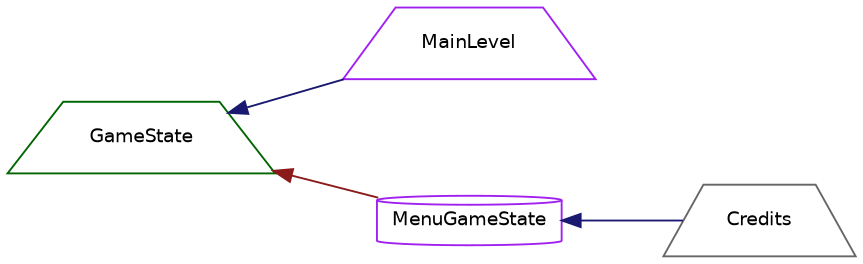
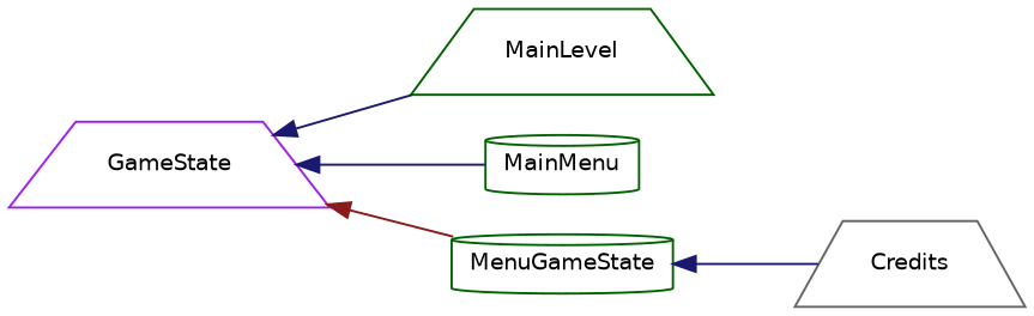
  digraph {
    rankdir=LR
    node [color=darkgreen fillcolor=white fontname=Helvetica fontsize=10 shape=trapezium style=filled]
    edge [color=midnightblue dir=back fontname=Helvetica fontsize=10 labelfontname=Helvetica labelfontsize=10 style=solid]
-   n1 [height=0.2 label=GameState width=0.4]
-   n2 [color=purple height=0.2 label=MainLevel width=0.4]
-   n4 [color=purple height=0.2 label=MenuGameState shape=cylinder width=0.4]
+   n1 [color=purple height=0.2 label=GameState width=0.4]
+   n2 [height=0.2 label=MainLevel width=0.4]
+   n3 [height=0.2 label=MainMenu shape=cylinder width=0.4]
+   n4 [height=0.2 label=MenuGameState shape=cylinder width=0.4]
    n5 [color=gray40 height=0.2 label=Credits width=0.4]
    n1 -> n2
+   n1 -> n3
    n1 -> n4 [color=firebrick4]
    n4 -> n5
  }
